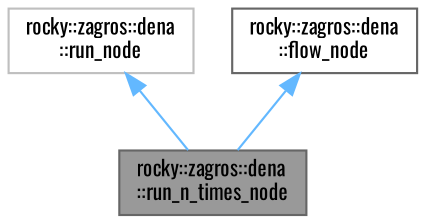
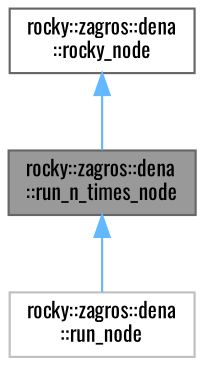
  digraph {
    fontname=Oswald
    node [color=gray40 fillcolor=white fontname=Oswald fontsize=10 shape=box style=filled]
    edge [color=steelblue1 dir=back fontname=Oswald fontsize=10 labelfontname=Helvetica labelfontsize=10 style=solid]
    n1 [fillcolor=grey60 fontcolor=black height=0.2 label="rocky::zagros::dena\l::run_n_times_node" width=0.4]
    n2 [color=grey75 height=0.2 label="rocky::zagros::dena\l::run_node" width=0.4]
-   n3 [height=0.2 label="rocky::zagros::dena\l::flow_node" width=0.4]
-   n2 -> n1
+   n3 [height=0.2 label="rocky::zagros::dena\l::rocky_node" width=0.4]
+   n1 -> n2
    n3 -> n1
  }
